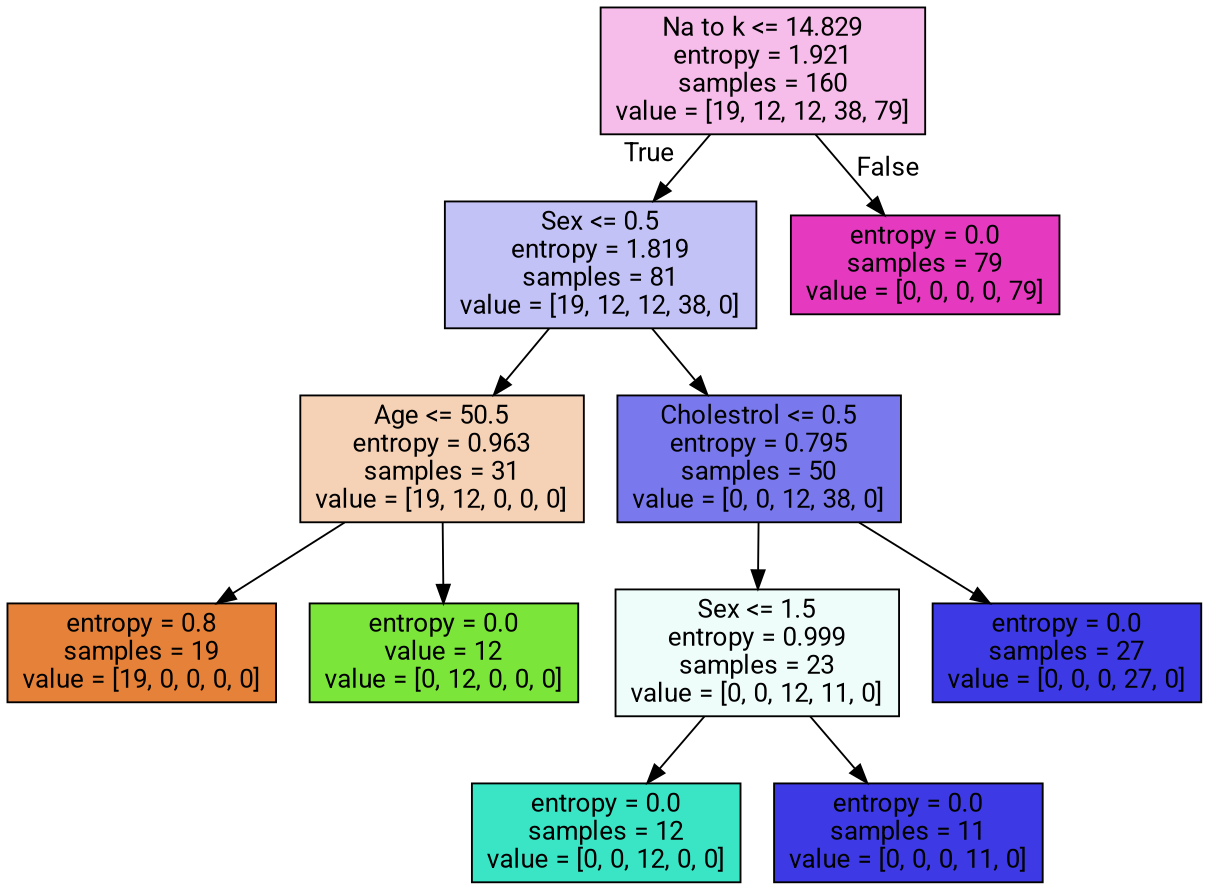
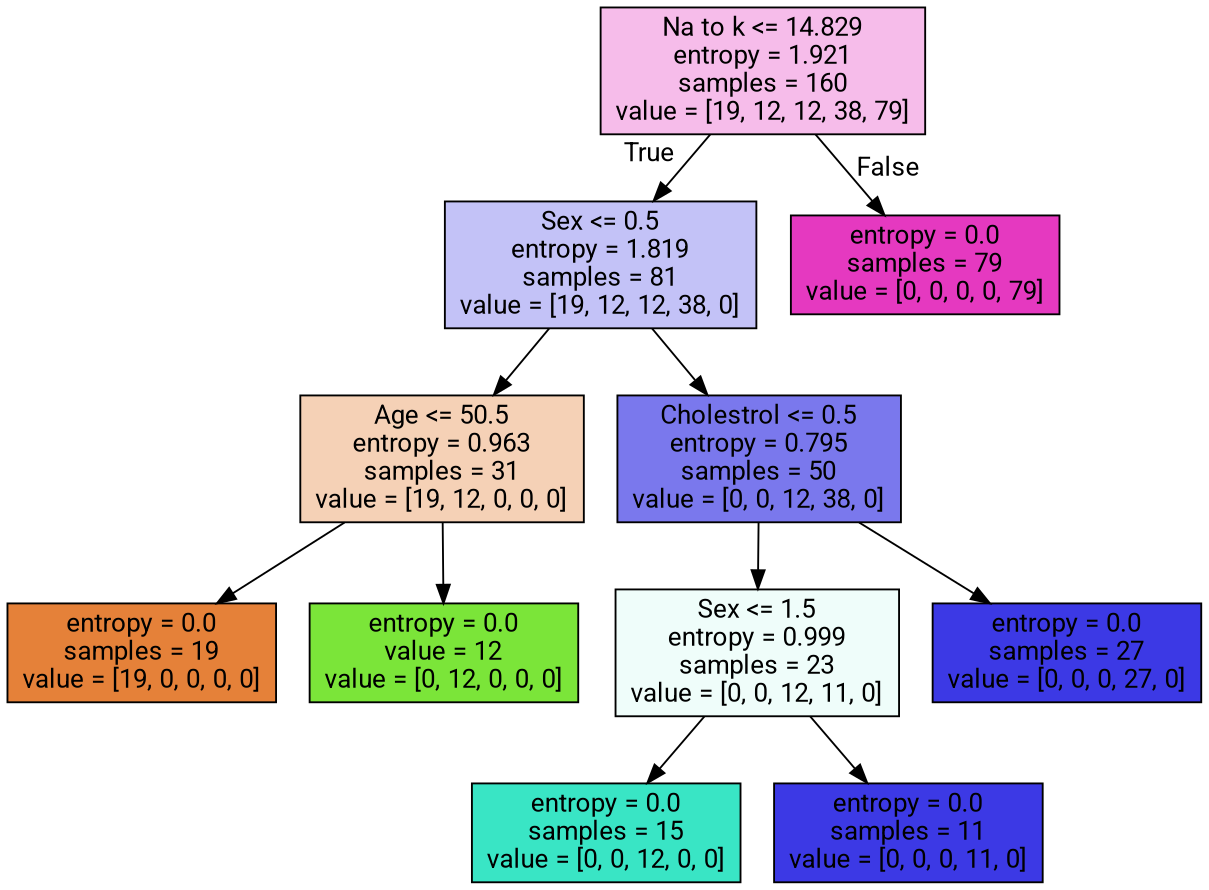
  digraph {
    fontname=Roboto
    node [color=black fillcolor="#3c39e5" fontname=Roboto shape=box style=filled]
    edge [fontname=Roboto]
    n1 [fillcolor="#f6bcea" label="Na to k <= 14.829\nentropy = 1.921\nsamples = 160\nvalue = [19, 12, 12, 38, 79]"]
    n2 [fillcolor="#c3c2f7" label="Sex <= 0.5\nentropy = 1.819\nsamples = 81\nvalue = [19, 12, 12, 38, 0]"]
    n3 [fillcolor="#e539c0" label="entropy = 0.0\nsamples = 79\nvalue = [0, 0, 0, 0, 79]"]
    n4 [fillcolor="#f5d1b6" label="Age <= 50.5\nentropy = 0.963\nsamples = 31\nvalue = [19, 12, 0, 0, 0]"]
    n5 [fillcolor="#7a78ed" label="Cholestrol <= 0.5\nentropy = 0.795\nsamples = 50\nvalue = [0, 0, 12, 38, 0]"]
-   n6 [fillcolor="#e58139" label="entropy = 0.8\nsamples = 19\nvalue = [19, 0, 0, 0, 0]"]
+   n6 [fillcolor="#e58139" label="entropy = 0.0\nsamples = 19\nvalue = [19, 0, 0, 0, 0]"]
    n7 [fillcolor="#7be539" label="entropy = 0.0\nvalue = 12\nvalue = [0, 12, 0, 0, 0]"]
    n8 [fillcolor="#effdfa" label="Sex <= 1.5\nentropy = 0.999\nsamples = 23\nvalue = [0, 0, 12, 11, 0]"]
    n9 [label="entropy = 0.0\nsamples = 27\nvalue = [0, 0, 0, 27, 0]"]
-   n10 [fillcolor="#39e5c5" label="entropy = 0.0\nsamples = 12\nvalue = [0, 0, 12, 0, 0]"]
+   n10 [fillcolor="#39e5c5" label="entropy = 0.0\nsamples = 15\nvalue = [0, 0, 12, 0, 0]"]
    n11 [label="entropy = 0.0\nsamples = 11\nvalue = [0, 0, 0, 11, 0]"]
    n1 -> n2 [headlabel=True labelangle=45 labeldistance=2.5]
    n1 -> n3 [headlabel=False labelangle=-45 labeldistance=2.5]
    n2 -> n4
    n2 -> n5
    n4 -> n6
    n4 -> n7
    n5 -> n8
    n5 -> n9
    n8 -> n10
    n8 -> n11
  }
